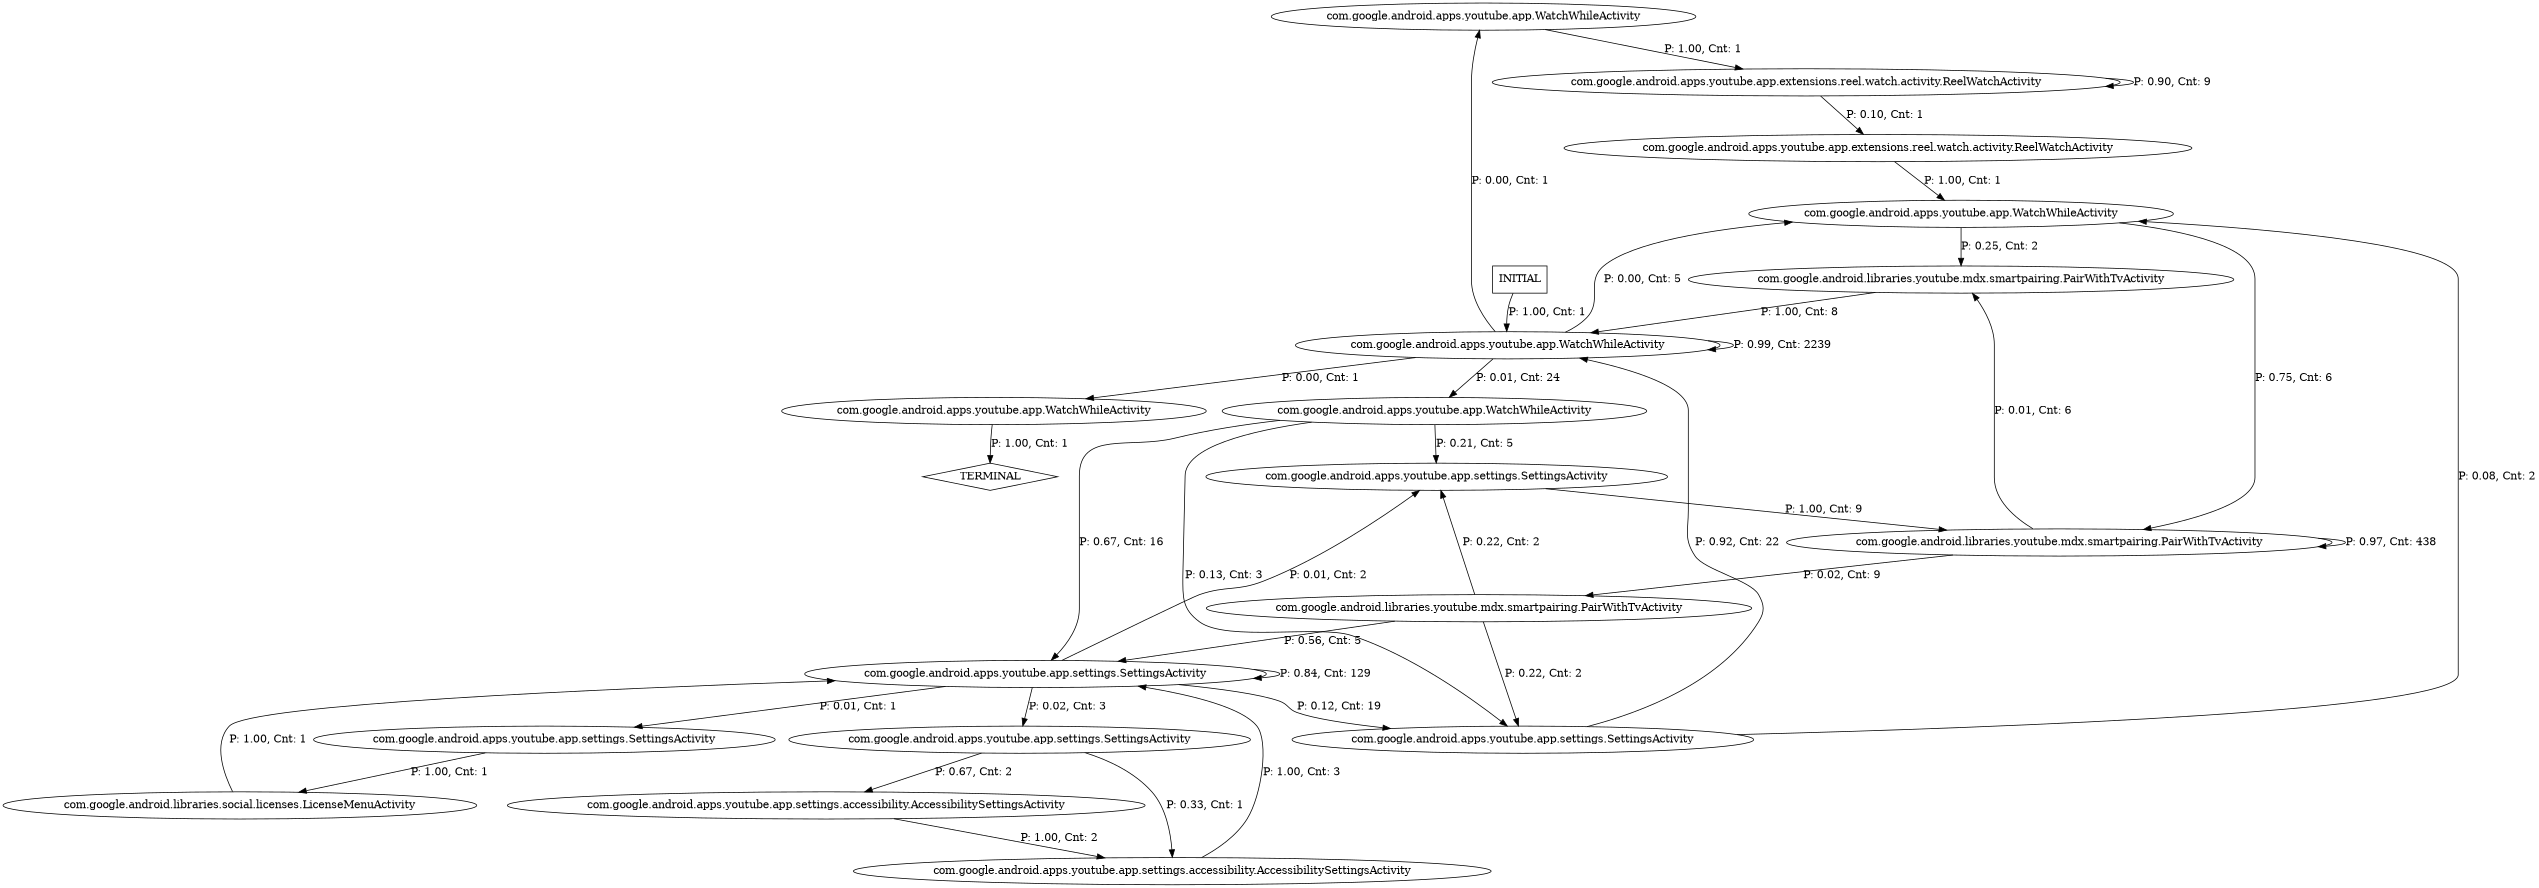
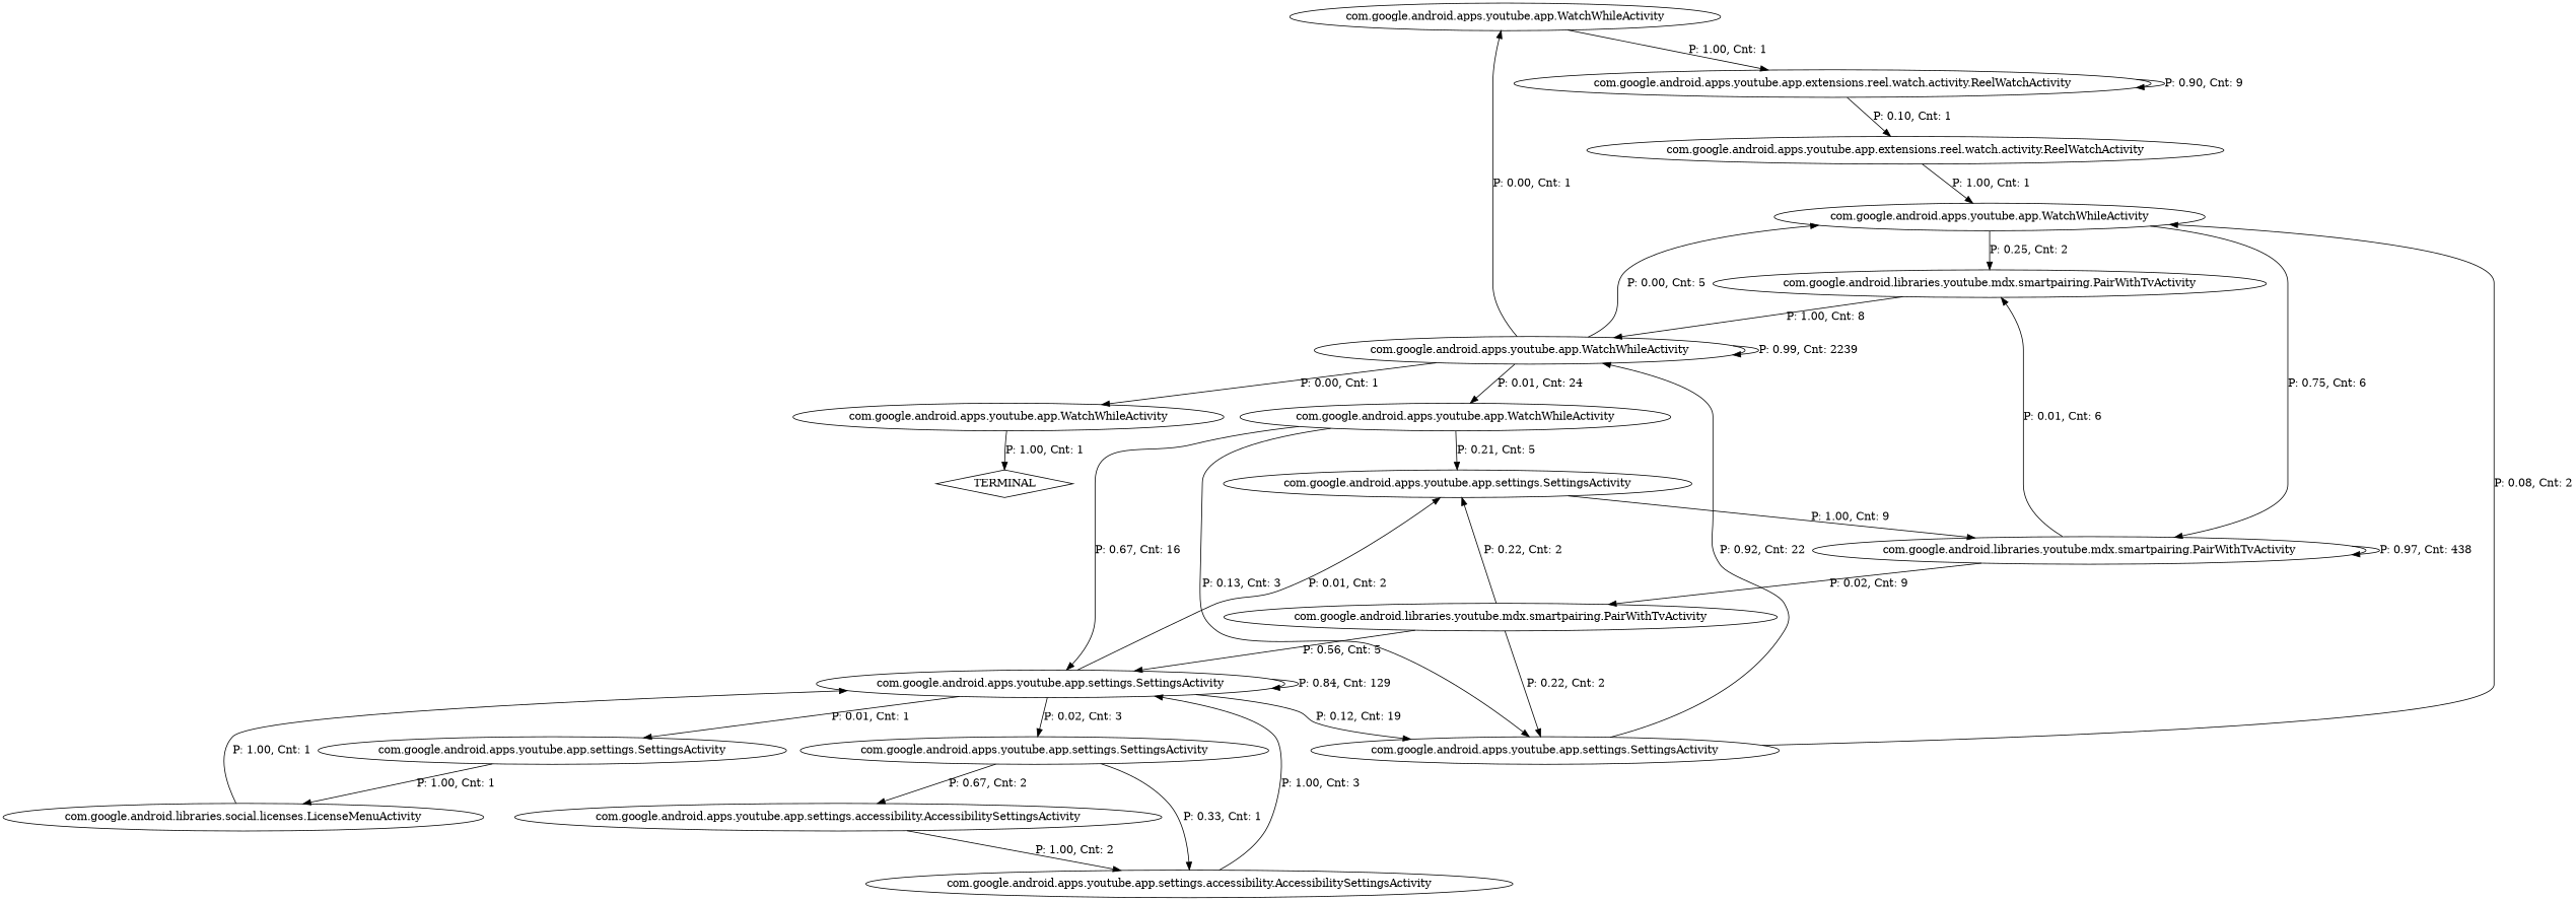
  digraph {
    n1 [label="com.google.android.apps.youtube.app.WatchWhileActivity"]
    n2 [label="com.google.android.apps.youtube.app.extensions.reel.watch.activity.ReelWatchActivity"]
    n3 [label="com.google.android.apps.youtube.app.WatchWhileActivity"]
    n4 [label=TERMINAL shape=diamond]
    n5 [label="com.google.android.apps.youtube.app.WatchWhileActivity"]
    n6 [label="com.google.android.libraries.youtube.mdx.smartpairing.PairWithTvActivity"]
    n7 [label="com.google.android.libraries.youtube.mdx.smartpairing.PairWithTvActivity"]
    n8 [label="com.google.android.apps.youtube.app.WatchWhileActivity"]
    n9 [label="com.google.android.apps.youtube.app.settings.SettingsActivity"]
    n10 [label="com.google.android.apps.youtube.app.settings.SettingsActivity"]
    n11 [label="com.google.android.apps.youtube.app.settings.SettingsActivity"]
    n12 [label="com.google.android.apps.youtube.app.WatchWhileActivity"]
    n13 [label="com.google.android.apps.youtube.app.extensions.reel.watch.activity.ReelWatchActivity"]
    n14 [label="com.google.android.apps.youtube.app.settings.SettingsActivity"]
    n15 [label="com.google.android.libraries.social.licenses.LicenseMenuActivity"]
    n16 [label="com.google.android.apps.youtube.app.settings.SettingsActivity"]
    n17 [label="com.google.android.apps.youtube.app.settings.accessibility.AccessibilitySettingsActivity"]
    n18 [label="com.google.android.apps.youtube.app.settings.accessibility.AccessibilitySettingsActivity"]
    n19 [label="com.google.android.libraries.youtube.mdx.smartpairing.PairWithTvActivity"]
-   n20 [label=INITIAL shape=box]
    n1 -> n2 [label="P: 1.00, Cnt: 1"]
    n2 -> n2 [label="P: 0.90, Cnt: 9"]
    n2 -> n13 [label="P: 0.10, Cnt: 1"]
    n3 -> n4 [label="P: 1.00, Cnt: 1"]
    n5 -> n6 [label="P: 0.25, Cnt: 2"]
    n5 -> n7 [label="P: 0.75, Cnt: 6"]
    n6 -> n12 [label="P: 1.00, Cnt: 8"]
    n7 -> n6 [label="P: 0.01, Cnt: 6"]
    n7 -> n7 [label="P: 0.97, Cnt: 438"]
    n7 -> n19 [label="P: 0.02, Cnt: 9"]
    n8 -> n9 [label="P: 0.21, Cnt: 5"]
    n8 -> n10 [label="P: 0.13, Cnt: 3"]
    n8 -> n11 [label="P: 0.67, Cnt: 16"]
    n9 -> n7 [label="P: 1.00, Cnt: 9"]
    n10 -> n5 [label="P: 0.08, Cnt: 2"]
    n10 -> n12 [label="P: 0.92, Cnt: 22"]
    n11 -> n9 [label="P: 0.01, Cnt: 2"]
    n11 -> n10 [label="P: 0.12, Cnt: 19"]
    n11 -> n11 [label="P: 0.84, Cnt: 129"]
    n11 -> n14 [label="P: 0.01, Cnt: 1"]
    n11 -> n16 [label="P: 0.02, Cnt: 3"]
    n12 -> n1 [label="P: 0.00, Cnt: 1"]
    n12 -> n3 [label="P: 0.00, Cnt: 1"]
    n12 -> n5 [label="P: 0.00, Cnt: 5"]
    n12 -> n8 [label="P: 0.01, Cnt: 24"]
    n12 -> n12 [label="P: 0.99, Cnt: 2239"]
    n13 -> n5 [label="P: 1.00, Cnt: 1"]
    n14 -> n15 [label="P: 1.00, Cnt: 1"]
    n15 -> n11 [label="P: 1.00, Cnt: 1"]
    n16 -> n17 [label="P: 0.33, Cnt: 1"]
    n16 -> n18 [label="P: 0.67, Cnt: 2"]
    n17 -> n11 [label="P: 1.00, Cnt: 3"]
    n18 -> n17 [label="P: 1.00, Cnt: 2"]
    n19 -> n9 [label="P: 0.22, Cnt: 2"]
    n19 -> n10 [label="P: 0.22, Cnt: 2"]
    n19 -> n11 [label="P: 0.56, Cnt: 5"]
-   n20 -> n12 [label="P: 1.00, Cnt: 1"]
  }
